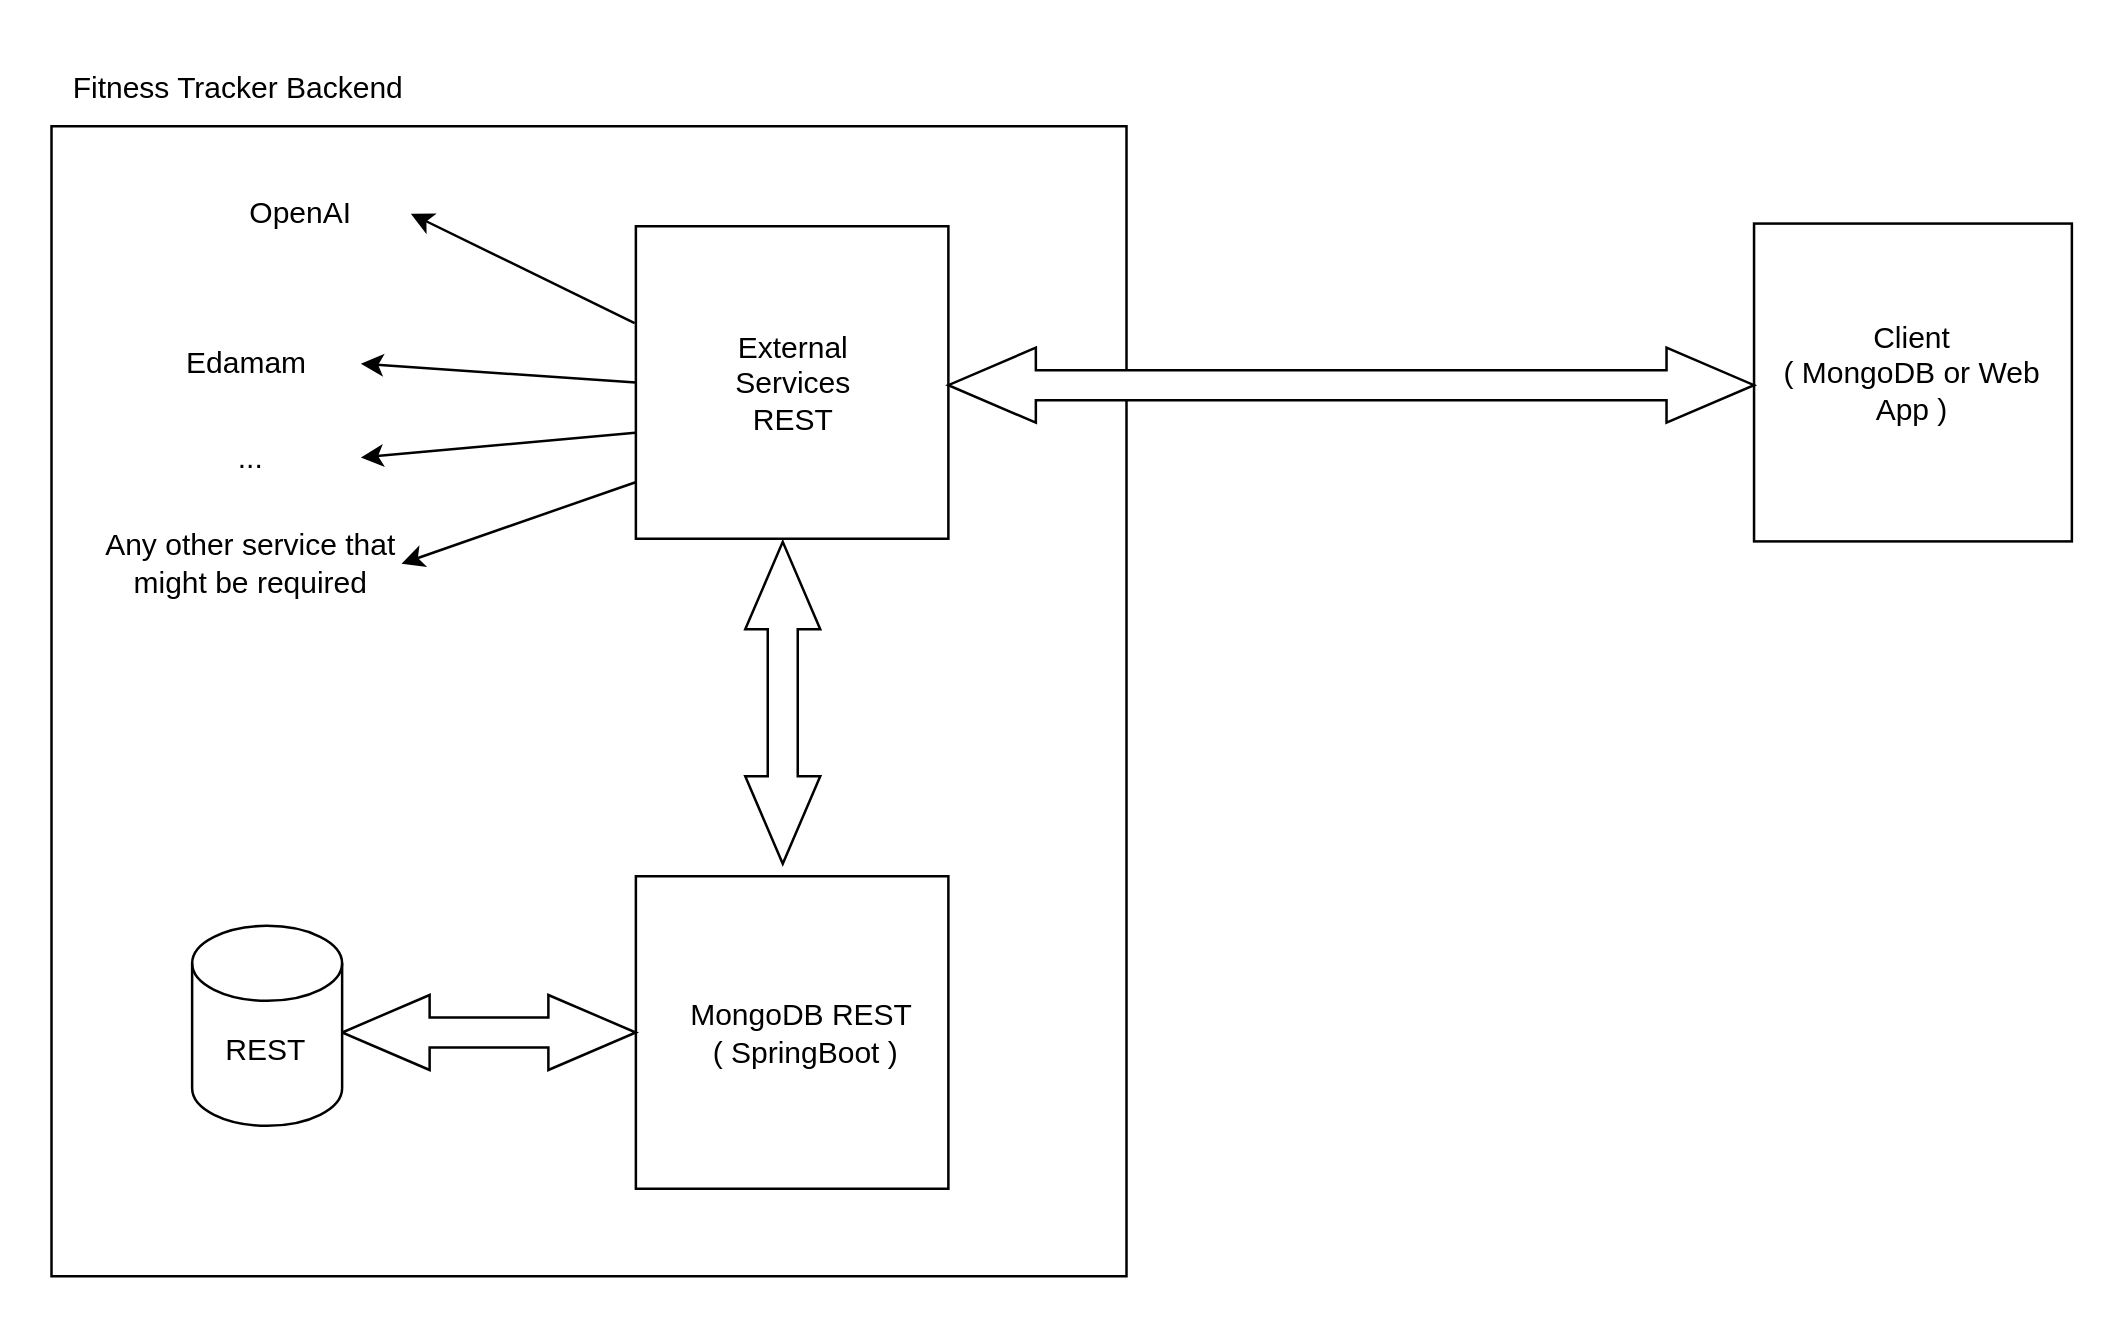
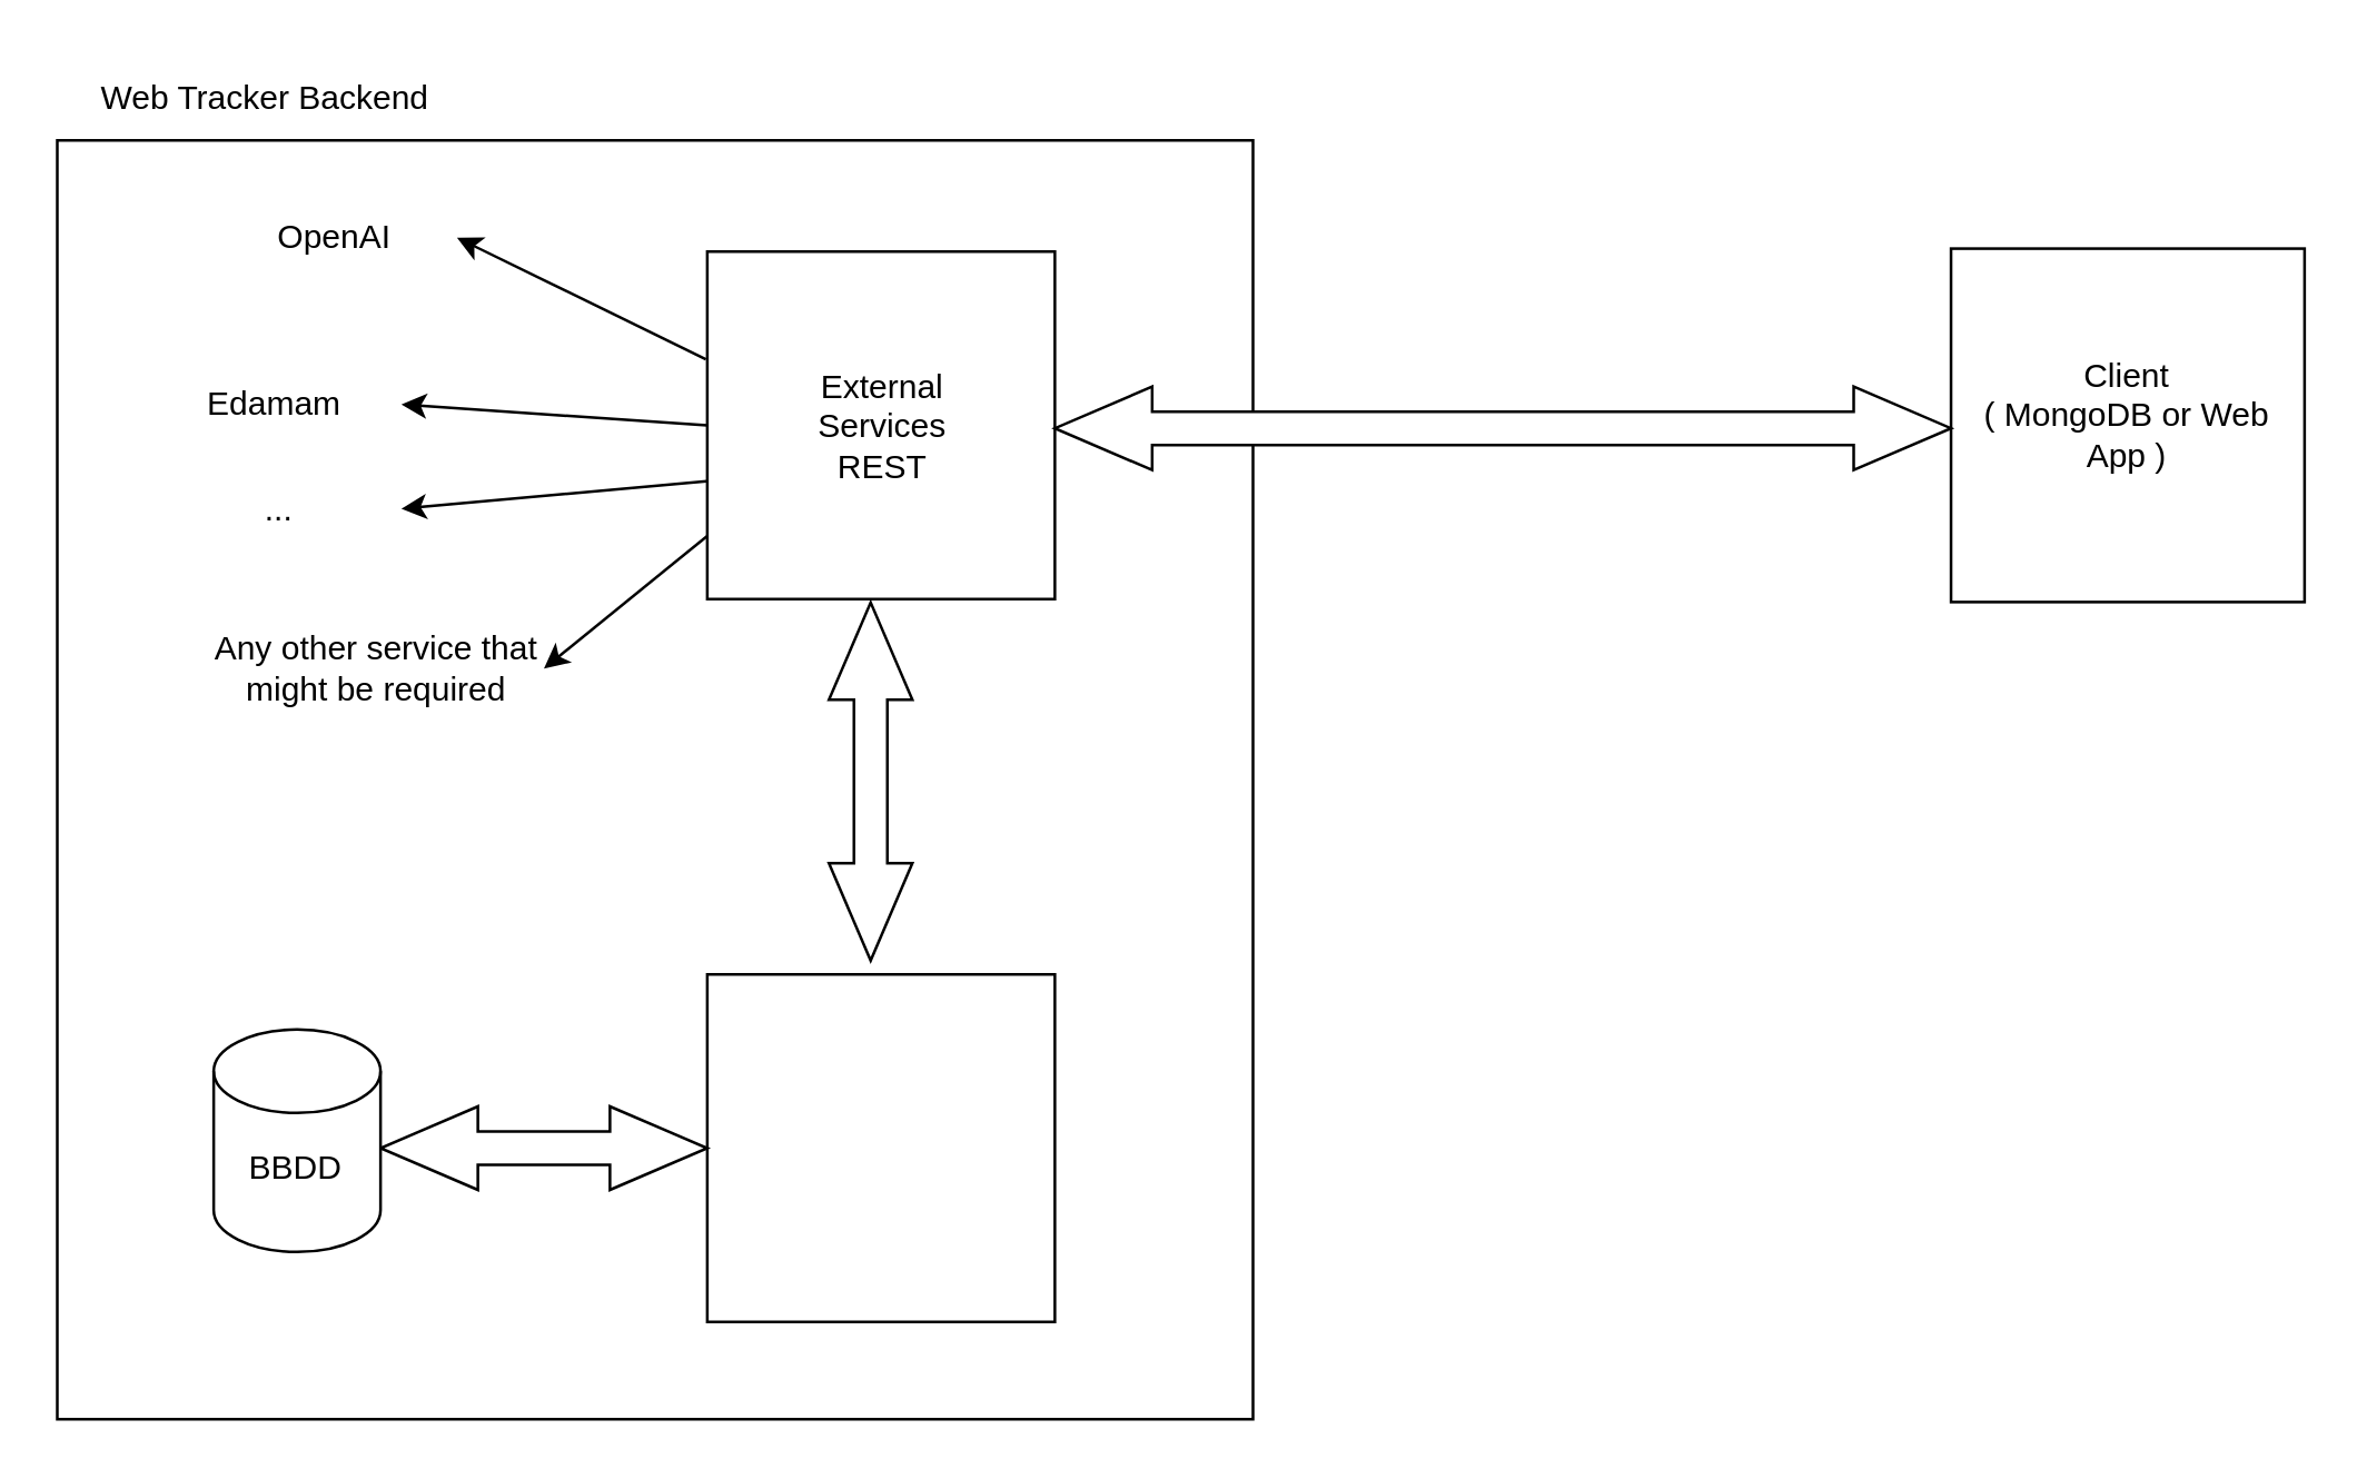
  <mxCell id="0" />
  <mxCell id="1" parent="0" />
  <mxCell id="2" value="" style="rounded=0;whiteSpace=wrap;html=1;fillColor=none;" parent="1" vertex="1"><mxGeometry x="20" y="50" width="430" height="460" as="geometry" /></mxCell>
  <mxCell id="3" value="" style="whiteSpace=wrap;html=1;aspect=fixed;" parent="1" vertex="1"><mxGeometry x="701.02" y="88.93" width="127.13" height="127.13" as="geometry" /></mxCell>
  <mxCell id="4" value="Client &lt;br&gt;( MongoDB or Web App )" style="text;html=1;align=center;verticalAlign=middle;whiteSpace=wrap;rounded=0;" parent="1" vertex="1"><mxGeometry x="701.02" y="133.93" width="127.13" height="30" as="geometry" /></mxCell>
  <mxCell id="5" value="" style="whiteSpace=wrap;html=1;aspect=fixed;" parent="1" vertex="1"><mxGeometry x="253.75" y="350" width="125" height="125" as="geometry" /></mxCell>
- <mxCell id="6" value="MongoDB REST&amp;nbsp; ( SpringBoot )" style="text;html=1;align=center;verticalAlign=middle;whiteSpace=wrap;rounded=0;" parent="1" vertex="1"><mxGeometry x="272.5" y="397.5" width="97.5" height="30" as="geometry" /></mxCell>
  <mxCell id="7" value="" style="whiteSpace=wrap;html=1;aspect=fixed;" parent="1" vertex="1"><mxGeometry x="253.75" y="90" width="125" height="125" as="geometry" /></mxCell>
  <mxCell id="8" value="" style="html=1;shadow=0;dashed=0;align=center;verticalAlign=middle;shape=mxgraph.arrows2.twoWayArrow;dy=0.6;dx=35;rotation=-180;" parent="1" vertex="1"><mxGeometry x="136.25" y="397.5" width="117.5" height="30" as="geometry" /></mxCell>
  <mxCell id="9" value="" style="shape=cylinder3;whiteSpace=wrap;html=1;boundedLbl=1;backgroundOutline=1;size=15;" parent="1" vertex="1"><mxGeometry x="76.25" y="369.84" width="60" height="80" as="geometry" /></mxCell>
- <mxCell id="10" value="REST" style="text;html=1;align=center;verticalAlign=middle;whiteSpace=wrap;rounded=0;" parent="1" vertex="1"><mxGeometry x="76.25" y="404.84" width="60" height="30" as="geometry" /></mxCell>
+ <mxCell id="10" value="BBDD" style="text;html=1;align=center;verticalAlign=middle;whiteSpace=wrap;rounded=0;" parent="1" vertex="1"><mxGeometry x="76.25" y="404.84" width="60" height="30" as="geometry" /></mxCell>
  <mxCell id="11" value="External Services&lt;br&gt;REST" style="text;html=1;align=center;verticalAlign=middle;whiteSpace=wrap;rounded=0;" parent="1" vertex="1"><mxGeometry x="272.5" y="137.5" width="87.5" height="30" as="geometry" /></mxCell>
  <mxCell id="12" value="" style="html=1;shadow=0;dashed=0;align=center;verticalAlign=middle;shape=mxgraph.arrows2.twoWayArrow;dy=0.6;dx=35;rotation=-90;" parent="1" vertex="1"><mxGeometry x="248.13" y="265.63" width="128.75" height="30" as="geometry" /></mxCell>
  <mxCell id="13" value="OpenAI" style="text;html=1;align=center;verticalAlign=middle;whiteSpace=wrap;rounded=0;" parent="1" vertex="1"><mxGeometry x="76.25" y="70" width="87.5" height="30" as="geometry" /></mxCell>
  <mxCell id="14" value="Edamam&amp;nbsp;" style="text;html=1;align=center;verticalAlign=middle;whiteSpace=wrap;rounded=0;" parent="1" vertex="1"><mxGeometry x="56.25" y="130" width="87.5" height="30" as="geometry" /></mxCell>
  <mxCell id="15" value="..." style="text;html=1;align=center;verticalAlign=middle;whiteSpace=wrap;rounded=0;" parent="1" vertex="1"><mxGeometry x="56.25" y="167.5" width="87.5" height="30" as="geometry" /></mxCell>
- <mxCell id="16" value="Any other service that might be required" style="text;html=1;align=center;verticalAlign=middle;whiteSpace=wrap;rounded=0;" parent="1" vertex="1"><mxGeometry x="40" y="210" width="120" height="30" as="geometry" /></mxCell>
+ <mxCell id="16" value="Any other service that might be required" style="text;html=1;align=center;verticalAlign=middle;whiteSpace=wrap;rounded=0;" parent="1" vertex="1"><mxGeometry x="75" y="225" width="120" height="30" as="geometry" /></mxCell>
  <mxCell id="17" value="" style="endArrow=classic;html=1;entryX=1;entryY=0.5;entryDx=0;entryDy=0;exitX=-0.004;exitY=0.31;exitDx=0;exitDy=0;exitPerimeter=0;" parent="1" source="7" target="13" edge="1"><mxGeometry width="50" height="50" relative="1" as="geometry"><mxPoint x="246.25" y="110" as="sourcePoint" /><mxPoint x="226.25" y="147.5" as="targetPoint" /></mxGeometry></mxCell>
  <mxCell id="18" value="" style="endArrow=classic;html=1;entryX=1;entryY=0.5;entryDx=0;entryDy=0;exitX=0;exitY=0.5;exitDx=0;exitDy=0;" parent="1" source="7" target="14" edge="1"><mxGeometry width="50" height="50" relative="1" as="geometry"><mxPoint x="263.75" y="131.25" as="sourcePoint" /><mxPoint x="153.75" y="115" as="targetPoint" /></mxGeometry></mxCell>
  <mxCell id="19" value="" style="endArrow=classic;html=1;entryX=1;entryY=0.5;entryDx=0;entryDy=0;exitX=-0.002;exitY=0.661;exitDx=0;exitDy=0;exitPerimeter=0;" parent="1" source="7" target="15" edge="1"><mxGeometry width="50" height="50" relative="1" as="geometry"><mxPoint x="263.75" y="162.5" as="sourcePoint" /><mxPoint x="153.75" y="155" as="targetPoint" /></mxGeometry></mxCell>
  <mxCell id="20" value="" style="endArrow=classic;html=1;entryX=1;entryY=0.5;entryDx=0;entryDy=0;exitX=-0.001;exitY=0.819;exitDx=0;exitDy=0;exitPerimeter=0;" parent="1" source="7" target="16" edge="1"><mxGeometry width="50" height="50" relative="1" as="geometry"><mxPoint x="263.75" y="193.75" as="sourcePoint" /><mxPoint x="153.75" y="192.5" as="targetPoint" /></mxGeometry></mxCell>
  <mxCell id="21" value="" style="html=1;shadow=0;dashed=0;align=center;verticalAlign=middle;shape=mxgraph.arrows2.twoWayArrow;dy=0.6;dx=35;rotation=-180;" parent="1" vertex="1"><mxGeometry x="378.75" y="138.57" width="322.27" height="30" as="geometry" /></mxCell>
- <mxCell id="22" value="Fitness Tracker Backend" style="text;html=1;align=center;verticalAlign=middle;whiteSpace=wrap;rounded=0;" parent="1" vertex="1"><mxGeometry x="20" y="20" width="150" height="30" as="geometry" /></mxCell>
+ <mxCell id="22" value="Web Tracker Backend" style="text;html=1;align=center;verticalAlign=middle;whiteSpace=wrap;rounded=0;" parent="1" vertex="1"><mxGeometry x="20" y="20" width="150" height="30" as="geometry" /></mxCell>
